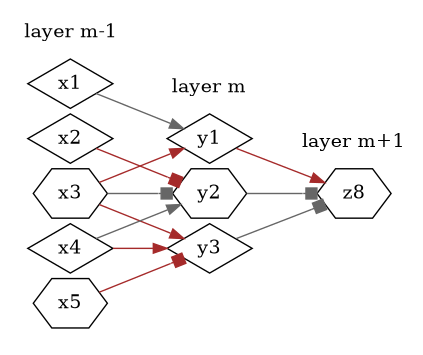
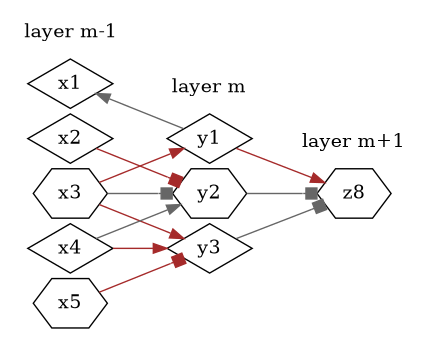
  digraph {
    compound=true
    nodesep=.05
    ordering=out
    rankdir=LR
    splines=line
    node [shape=diamond style=solid]
    edge [arrowhead=normal color=brown]
    x1
    x2
    x3 [shape=hexagon]
    x4
    x5 [shape=hexagon]
    y1
    y2 [shape=hexagon]
    y3
    n9 [label=z8 shape=hexagon]
    subgraph cluster_1 {
      color=white
      label="layer m-1"
      rank=same
      x1
      x2
      x3
      x4
      x5
    }
    subgraph cluster_2 {
      color=white
      label="layer m"
      rank=same
      y1
      y2
      y3
    }
    subgraph cluster_3 {
      color=white
      label="layer m+1"
      rank=same
      n9
    }
-   x1 -> y1 [color=gray40]
+   y1 -> x1 [color=gray40]
    x2 -> y2 [arrowhead=box]
    x3 -> y1
    x3 -> y2 [arrowhead=box color=gray40]
    x3 -> y3
    x4 -> y2 [color=gray40]
    x4 -> y3
    x5 -> y3 [arrowhead=box]
    y1 -> n9
    y2 -> n9 [arrowhead=box color=gray40]
    y3 -> n9 [arrowhead=box color=gray40]
  }
